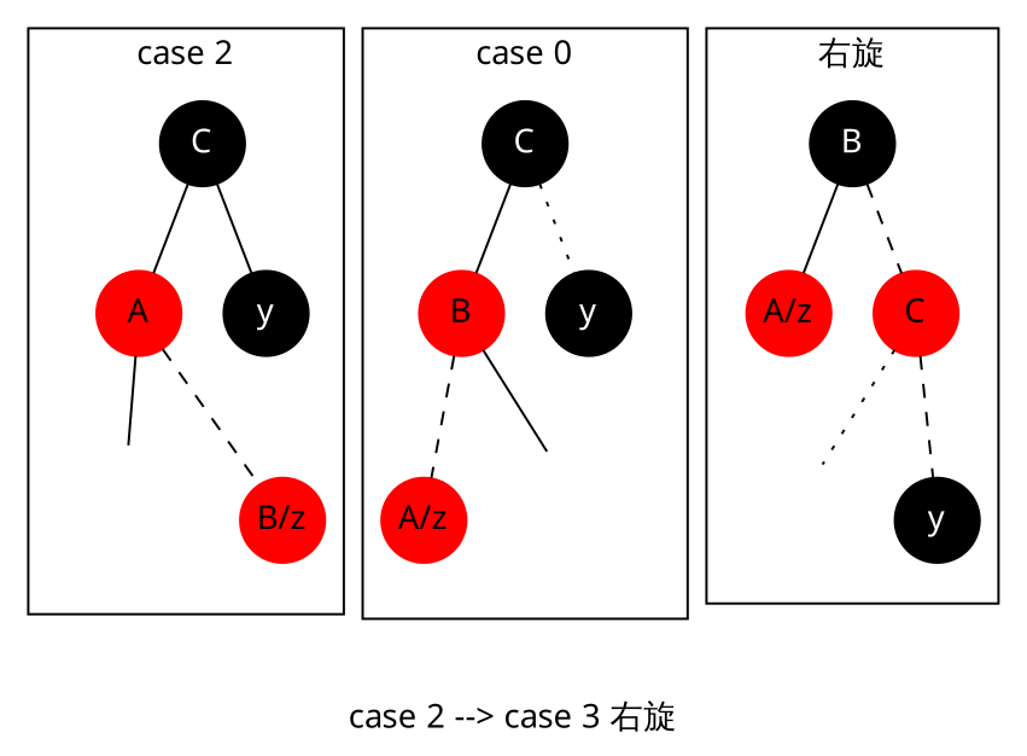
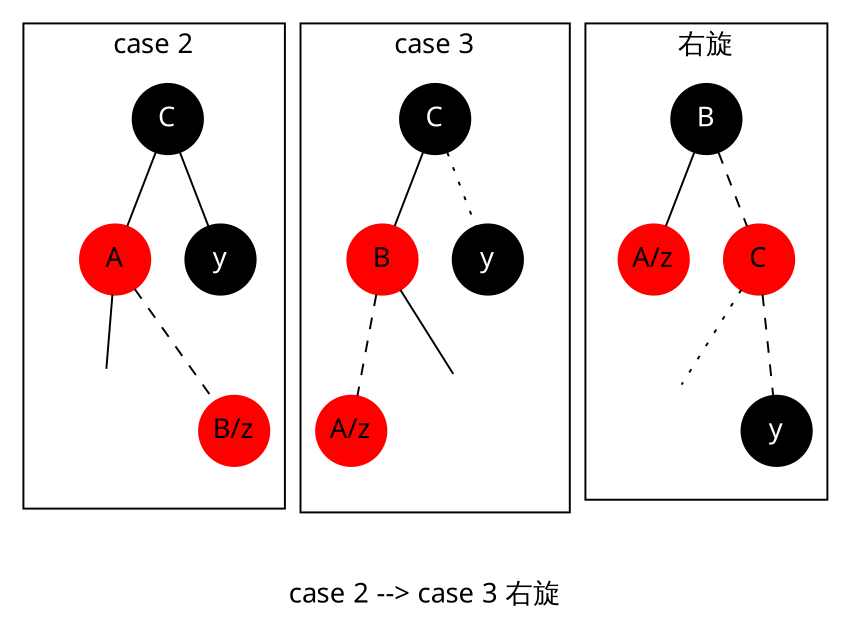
  graph {
    label="case 2 --> case 3 右旋"
    fontname="Noto Sans"
    node [color=black shape=circle style=filled fontname="Noto Sans"]
    edge [style=solid fontname="Noto Sans"]
    n1 [fontcolor=white label=C]
    n2 [color=red label=A]
    n3 [fontcolor=white label=y]
    c2_al [style=invis color=""]
    n5 [color=red fixedsize=true label="B/z"]
    n6 [fontcolor=white label=C]
    n7 [color=red label=B]
    n8 [fontcolor=white label=y]
    n9 [color=red fixedsize=true label="A/z"]
    c3_br [style=invis color=""]
    n11 [fontcolor=white label=B]
    n12 [color=red fixedsize=true label="A/z"]
    n13 [color=red label=C]
    t_br [style=invis color=""]
    n15 [fontcolor=white label=y]
    subgraph cluster_1 {
      label="case 2"
      n1
      n2
      n3
      c2_al
      n5
    }
    subgraph cluster_2 {
-     label="case 0"
+     label="case 3"
      n6
      n7
      n8
      n9
      c3_br
    }
    subgraph cluster_3 {
      label="右旋"
      n11
      n12
      n13
      t_br
      n15
    }
    n1 -- n2
    n1 -- n3
    n2 -- c2_al
    n2 -- n5 [style=dashed]
    n6 -- n7
    n6 -- n8 [style=dotted]
    n7 -- n9 [style=dashed]
    n7 -- c3_br
    n11 -- n12
    n11 -- n13 [style=dashed]
    n13 -- t_br [style=dotted]
    n13 -- n15 [style=dashed]
  }
